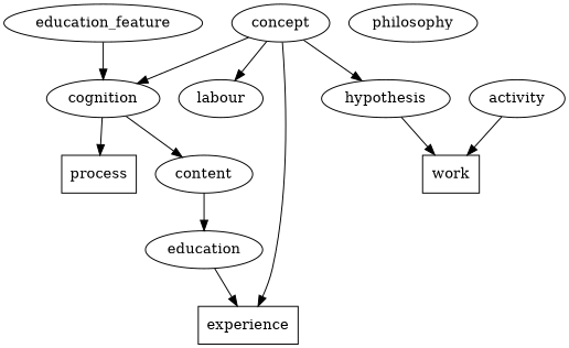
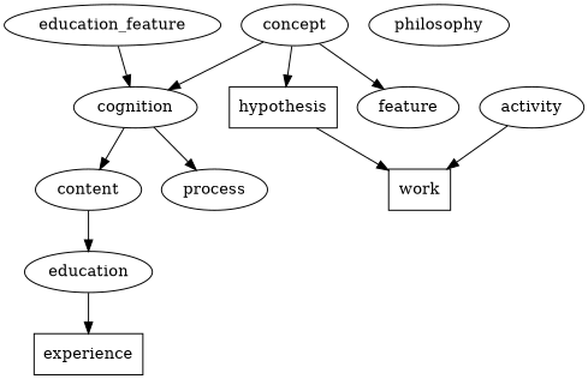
  digraph {
    experience [shape=rectangle]
    education
    concept
    cognition
-   hypothesis
-   labour
+   hypothesis [shape=box]
+   labour [label=feature]
    content
-   process [shape=box]
+   process
    work [shape=rectangle]
    n10 [label=education_feature]
    activity
    philosophy
    education -> experience
-   concept -> experience
    concept -> cognition
    concept -> hypothesis
    concept -> labour
    cognition -> content
    cognition -> process
    hypothesis -> work
    content -> education
    n10 -> cognition
    activity -> work
  }
